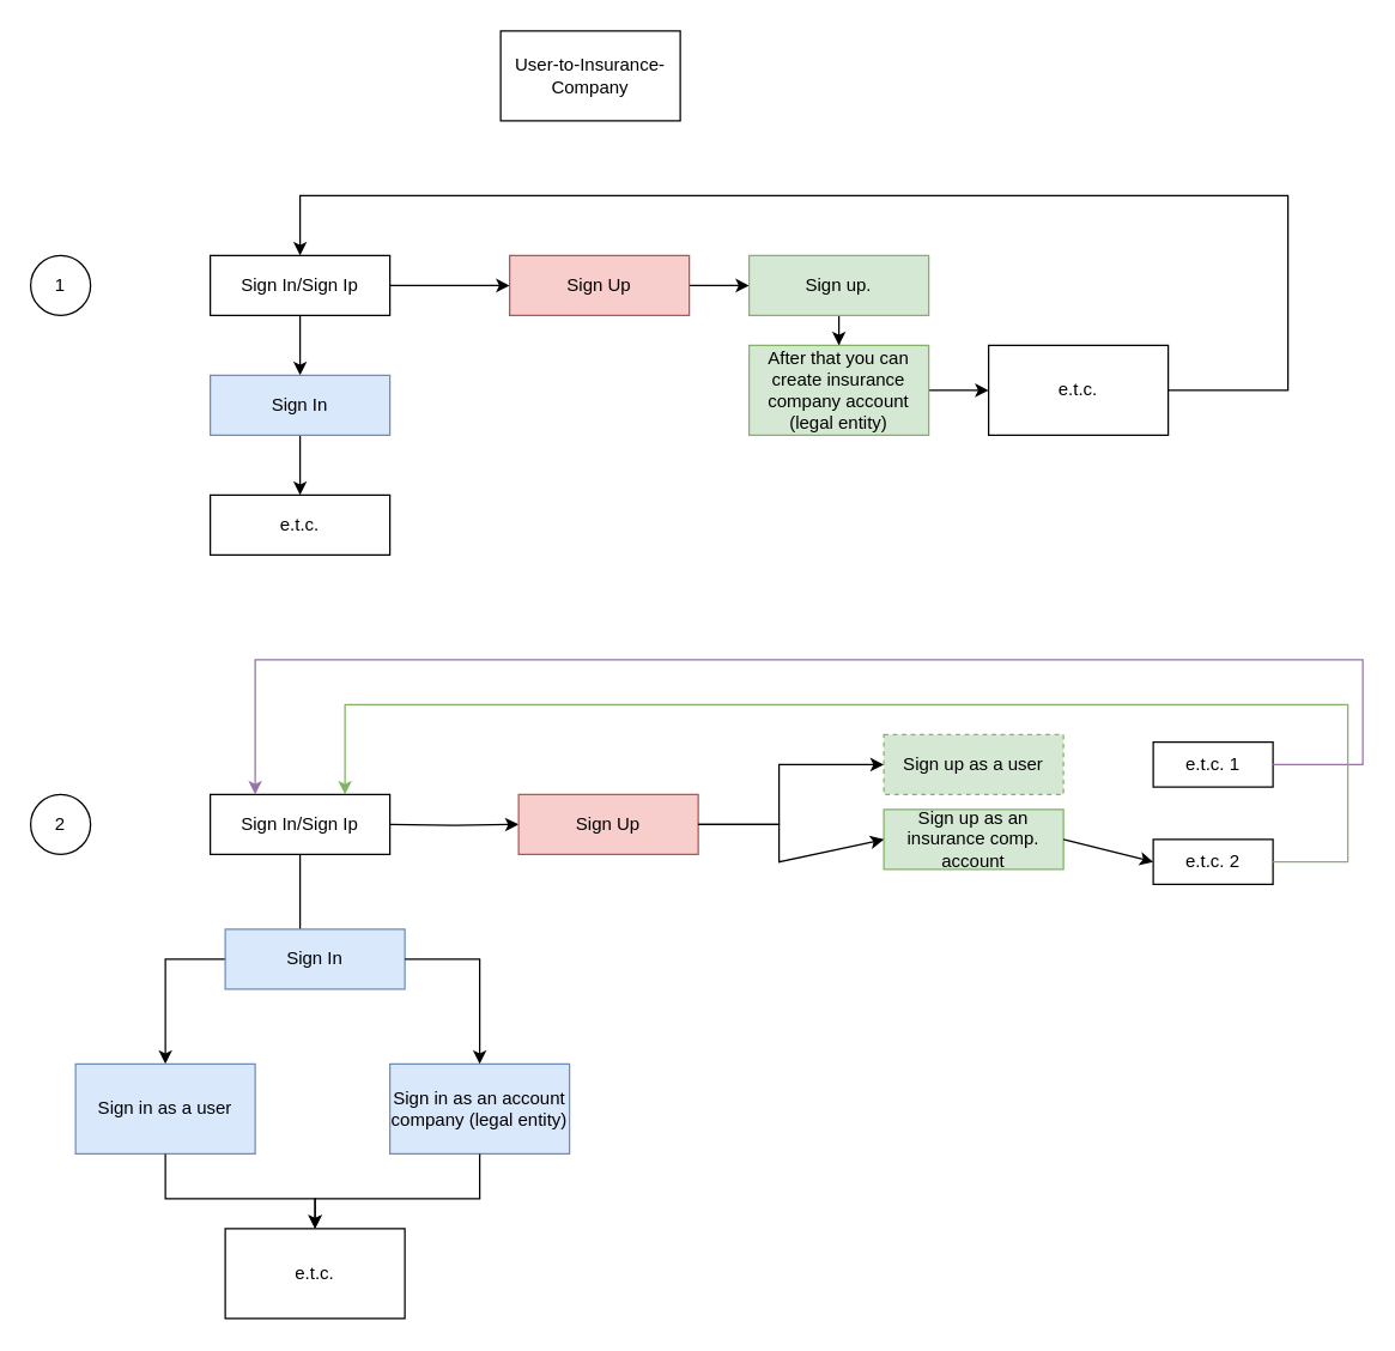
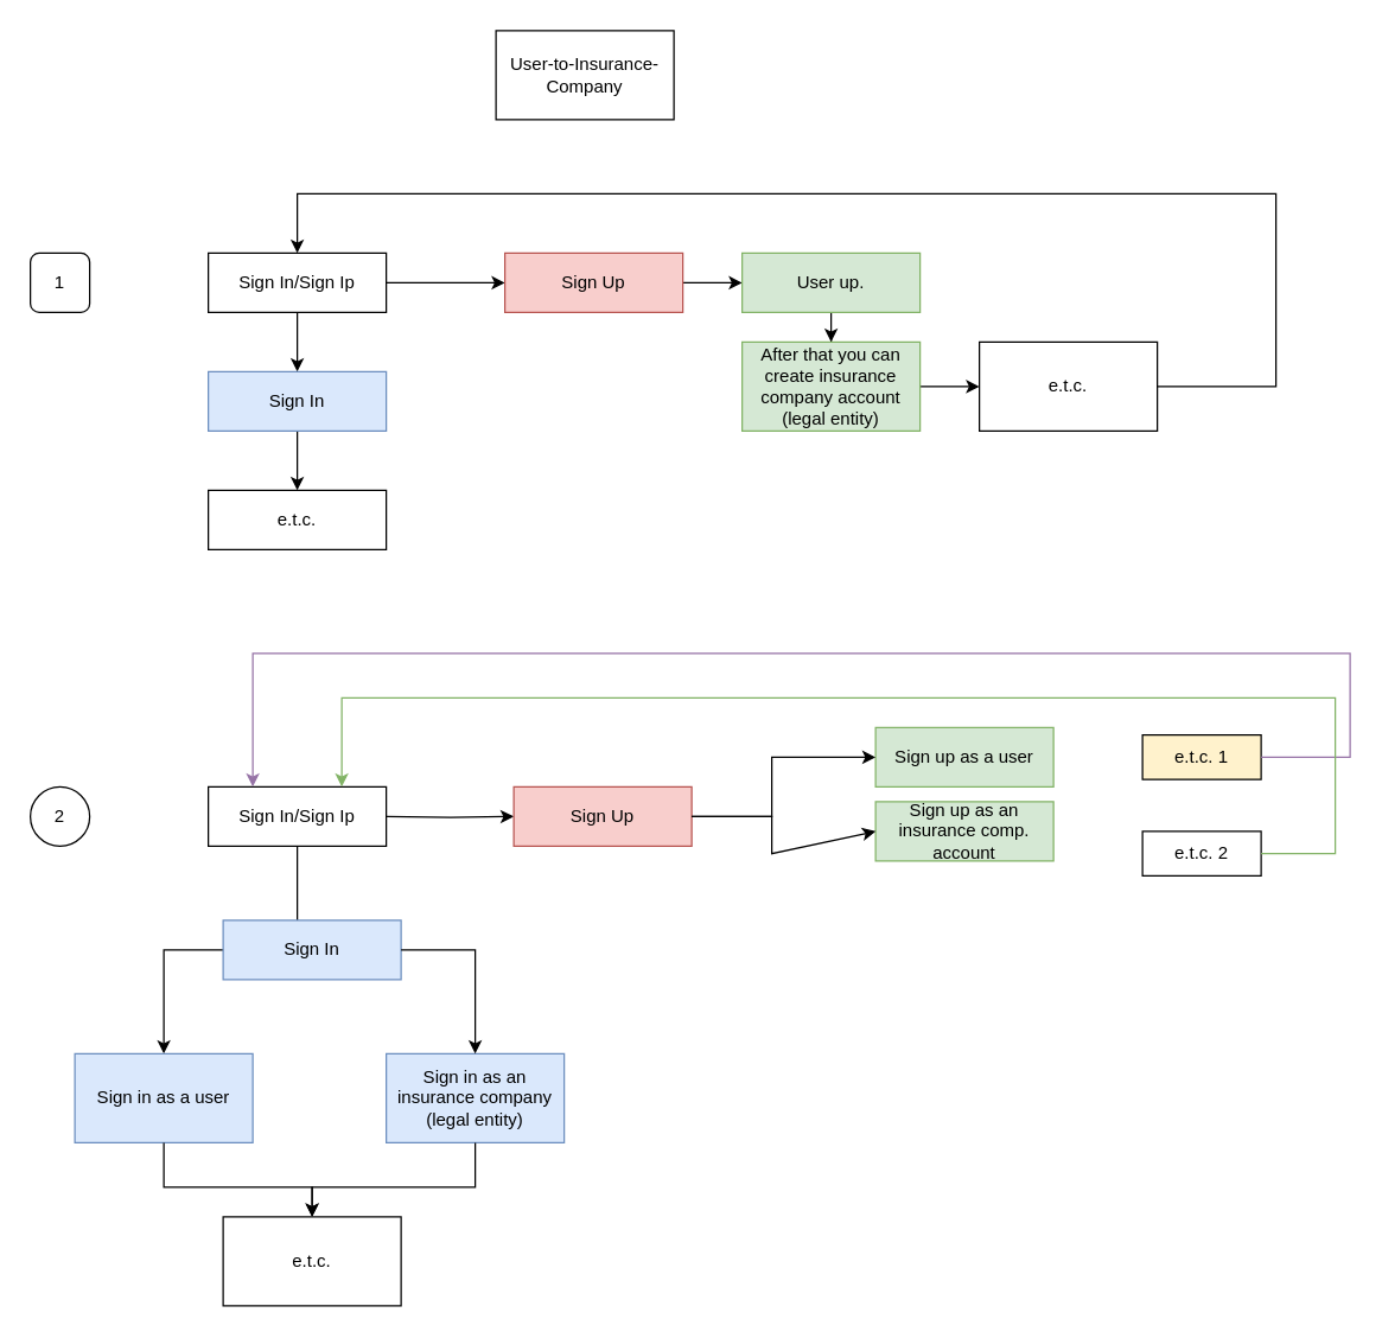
  <mxCell id="0" />
  <mxCell id="1" parent="0" />
  <mxCell id="2" value="" style="edgeStyle=orthogonalEdgeStyle;rounded=0;orthogonalLoop=1;jettySize=auto;html=1;" parent="1" source="4" target="8" edge="1"><mxGeometry relative="1" as="geometry" /></mxCell>
  <mxCell id="3" value="" style="edgeStyle=orthogonalEdgeStyle;rounded=0;orthogonalLoop=1;jettySize=auto;html=1;" parent="1" source="4" target="10" edge="1"><mxGeometry relative="1" as="geometry" /></mxCell>
  <mxCell id="4" value="Sign In/Sign Ip" style="rounded=0;whiteSpace=wrap;html=1;" parent="1" vertex="1"><mxGeometry x="140" y="170" width="120" height="40" as="geometry" /></mxCell>
  <mxCell id="5" value="User-to-Insurance-Company" style="rounded=0;whiteSpace=wrap;html=1;" parent="1" vertex="1"><mxGeometry x="334" y="20" width="120" height="60" as="geometry" /></mxCell>
- <mxCell id="6" value="1" style="ellipse;whiteSpace=wrap;html=1;aspect=fixed;" parent="1" vertex="1"><mxGeometry x="20" y="170" width="40" height="40" as="geometry" /></mxCell>
+ <mxCell id="6" value="1" style="whiteSpace=wrap;html=1;aspect=fixed;rounded=1;" parent="1" vertex="1"><mxGeometry x="20" y="170" width="40" height="40" as="geometry" /></mxCell>
  <mxCell id="7" value="" style="edgeStyle=orthogonalEdgeStyle;rounded=0;orthogonalLoop=1;jettySize=auto;html=1;" parent="1" source="8" target="13" edge="1"><mxGeometry relative="1" as="geometry" /></mxCell>
  <mxCell id="8" value="Sign Up" style="whiteSpace=wrap;html=1;rounded=0;fillColor=#f8cecc;strokeColor=#b85450;" parent="1" vertex="1"><mxGeometry x="340" y="170" width="120" height="40" as="geometry" /></mxCell>
  <mxCell id="9" value="" style="edgeStyle=orthogonalEdgeStyle;rounded=0;orthogonalLoop=1;jettySize=auto;html=1;" parent="1" source="10" target="11" edge="1"><mxGeometry relative="1" as="geometry" /></mxCell>
  <mxCell id="10" value="Sign In" style="whiteSpace=wrap;html=1;rounded=0;fillColor=#dae8fc;strokeColor=#6c8ebf;" parent="1" vertex="1"><mxGeometry x="140" y="250" width="120" height="40" as="geometry" /></mxCell>
  <mxCell id="11" value="e.t.c." style="whiteSpace=wrap;html=1;rounded=0;" parent="1" vertex="1"><mxGeometry x="140" y="330" width="120" height="40" as="geometry" /></mxCell>
  <mxCell id="12" value="" style="edgeStyle=orthogonalEdgeStyle;rounded=0;orthogonalLoop=1;jettySize=auto;html=1;" parent="1" source="13" target="15" edge="1"><mxGeometry relative="1" as="geometry" /></mxCell>
- <mxCell id="13" value="Sign up. " style="whiteSpace=wrap;html=1;rounded=0;fillColor=#d5e8d4;strokeColor=#82b366;" parent="1" vertex="1"><mxGeometry x="500" y="170" width="120" height="40" as="geometry" /></mxCell>
+ <mxCell id="13" value="User up. " style="whiteSpace=wrap;html=1;rounded=0;fillColor=#d5e8d4;strokeColor=#82b366;" parent="1" vertex="1"><mxGeometry x="500" y="170" width="120" height="40" as="geometry" /></mxCell>
  <mxCell id="14" value="" style="edgeStyle=orthogonalEdgeStyle;rounded=0;orthogonalLoop=1;jettySize=auto;html=1;" parent="1" source="15" target="16" edge="1"><mxGeometry relative="1" as="geometry" /></mxCell>
  <mxCell id="15" value="After that you can create insurance company account (legal entity)" style="whiteSpace=wrap;html=1;rounded=0;fillColor=#d5e8d4;strokeColor=#82b366;" parent="1" vertex="1"><mxGeometry x="500" y="230" width="120" height="60" as="geometry" /></mxCell>
  <mxCell id="16" value="e.t.c." style="whiteSpace=wrap;html=1;rounded=0;" parent="1" vertex="1"><mxGeometry x="660" y="230" width="120" height="60" as="geometry" /></mxCell>
  <mxCell id="17" value="" style="endArrow=classic;html=1;rounded=0;exitX=1;exitY=0.5;exitDx=0;exitDy=0;entryX=0.5;entryY=0;entryDx=0;entryDy=0;" parent="1" source="16" target="4" edge="1"><mxGeometry width="50" height="50" relative="1" as="geometry"><mxPoint x="370" y="300" as="sourcePoint" /><mxPoint x="420" y="250" as="targetPoint" /><Array as="points"><mxPoint x="860" y="260" /><mxPoint x="860" y="130" /><mxPoint x="200" y="130" /></Array></mxGeometry></mxCell>
  <mxCell id="18" value="" style="edgeStyle=orthogonalEdgeStyle;rounded=0;orthogonalLoop=1;jettySize=auto;html=1;" edge="1" parent="1" source="19" target="22"><mxGeometry relative="1" as="geometry" /></mxCell>
  <mxCell id="19" value="Sign In/Sign Ip" style="rounded=0;whiteSpace=wrap;html=1;" vertex="1" parent="1"><mxGeometry x="140" y="530" width="120" height="40" as="geometry" /></mxCell>
  <mxCell id="20" value="2" style="ellipse;whiteSpace=wrap;html=1;aspect=fixed;" vertex="1" parent="1"><mxGeometry x="20" y="530" width="40" height="40" as="geometry" /></mxCell>
- <mxCell id="21" value="Sign up as a user " style="whiteSpace=wrap;html=1;rounded=0;fillColor=#d5e8d4;strokeColor=#82b366;dashed=1;" vertex="1" parent="1"><mxGeometry x="590" y="490" width="120" height="40" as="geometry" /></mxCell>
+ <mxCell id="21" value="Sign up as a user " style="whiteSpace=wrap;html=1;rounded=0;fillColor=#d5e8d4;strokeColor=#82b366;" vertex="1" parent="1"><mxGeometry x="590" y="490" width="120" height="40" as="geometry" /></mxCell>
  <mxCell id="22" value="Sign in as a user" style="whiteSpace=wrap;html=1;rounded=0;fillColor=#dae8fc;strokeColor=#6c8ebf;" vertex="1" parent="1"><mxGeometry x="50" y="710" width="120" height="60" as="geometry" /></mxCell>
  <mxCell id="23" value="Sign up as an insurance comp. account" style="whiteSpace=wrap;html=1;rounded=0;fillColor=#d5e8d4;strokeColor=#82b366;" vertex="1" parent="1"><mxGeometry x="590" y="540" width="120" height="40" as="geometry" /></mxCell>
  <mxCell id="24" value="" style="edgeStyle=orthogonalEdgeStyle;rounded=0;orthogonalLoop=1;jettySize=auto;html=1;" edge="1" parent="1" target="25"><mxGeometry relative="1" as="geometry"><mxPoint x="260" y="550" as="sourcePoint" /></mxGeometry></mxCell>
  <mxCell id="25" value="Sign Up" style="whiteSpace=wrap;html=1;rounded=0;fillColor=#f8cecc;strokeColor=#b85450;" vertex="1" parent="1"><mxGeometry x="346" y="530" width="120" height="40" as="geometry" /></mxCell>
  <mxCell id="26" value="" style="endArrow=classic;html=1;rounded=0;exitX=1;exitY=0.5;exitDx=0;exitDy=0;entryX=0;entryY=0.5;entryDx=0;entryDy=0;" edge="1" parent="1" source="25" target="21"><mxGeometry width="50" height="50" relative="1" as="geometry"><mxPoint x="520" y="510" as="sourcePoint" /><mxPoint x="570" y="460" as="targetPoint" /><Array as="points"><mxPoint x="520" y="550" /><mxPoint x="520" y="510" /></Array></mxGeometry></mxCell>
  <mxCell id="27" value="" style="endArrow=classic;html=1;rounded=0;exitX=1;exitY=0.5;exitDx=0;exitDy=0;entryX=0;entryY=0.5;entryDx=0;entryDy=0;" edge="1" parent="1" source="25" target="23"><mxGeometry width="50" height="50" relative="1" as="geometry"><mxPoint x="520" y="510" as="sourcePoint" /><mxPoint x="570" y="460" as="targetPoint" /><Array as="points"><mxPoint x="520" y="550" /><mxPoint x="520" y="575" /></Array></mxGeometry></mxCell>
- <mxCell id="28" value="e.t.c. 1" style="rounded=0;whiteSpace=wrap;html=1;" vertex="1" parent="1"><mxGeometry x="770" y="495" width="80" height="30" as="geometry" /></mxCell>
+ <mxCell id="28" value="e.t.c. 1" style="rounded=0;whiteSpace=wrap;html=1;fillColor=#fff2cc;" vertex="1" parent="1"><mxGeometry x="770" y="495" width="80" height="30" as="geometry" /></mxCell>
  <mxCell id="29" value="e.t.c. 2" style="rounded=0;whiteSpace=wrap;html=1;" vertex="1" parent="1"><mxGeometry x="770" y="560" width="80" height="30" as="geometry" /></mxCell>
- <mxCell id="30" value="" style="endArrow=classic;html=1;rounded=0;exitX=1;exitY=0.5;exitDx=0;exitDy=0;entryX=0;entryY=0.5;entryDx=0;entryDy=0;" edge="1" parent="1" source="23" target="29"><mxGeometry width="50" height="50" relative="1" as="geometry"><mxPoint x="520" y="510" as="sourcePoint" /><mxPoint x="570" y="460" as="targetPoint" /></mxGeometry></mxCell>
  <mxCell id="31" value="" style="endArrow=classic;html=1;rounded=0;exitX=1;exitY=0.5;exitDx=0;exitDy=0;entryX=0.25;entryY=0;entryDx=0;entryDy=0;fillColor=#e1d5e7;strokeColor=#9673a6;" edge="1" parent="1" source="28" target="19"><mxGeometry width="50" height="50" relative="1" as="geometry"><mxPoint x="520" y="510" as="sourcePoint" /><mxPoint x="570" y="460" as="targetPoint" /><Array as="points"><mxPoint x="910" y="510" /><mxPoint x="910" y="440" /><mxPoint x="170" y="440" /></Array></mxGeometry></mxCell>
  <mxCell id="32" value="" style="endArrow=classic;html=1;rounded=0;exitX=1;exitY=0.5;exitDx=0;exitDy=0;entryX=0.75;entryY=0;entryDx=0;entryDy=0;fillColor=#d5e8d4;strokeColor=#82b366;" edge="1" parent="1" source="29" target="19"><mxGeometry width="50" height="50" relative="1" as="geometry"><mxPoint x="520" y="510" as="sourcePoint" /><mxPoint x="450" y="480" as="targetPoint" /><Array as="points"><mxPoint x="900" y="575" /><mxPoint x="900" y="470" /><mxPoint x="230" y="470" /></Array></mxGeometry></mxCell>
  <mxCell id="33" value="Sign In" style="whiteSpace=wrap;html=1;rounded=0;fillColor=#dae8fc;strokeColor=#6c8ebf;" vertex="1" parent="1"><mxGeometry x="150" y="620" width="120" height="40" as="geometry" /></mxCell>
- <mxCell id="34" value="Sign in as an account company (legal entity)" style="whiteSpace=wrap;html=1;rounded=0;fillColor=#dae8fc;strokeColor=#6c8ebf;" vertex="1" parent="1"><mxGeometry x="260" y="710" width="120" height="60" as="geometry" /></mxCell>
+ <mxCell id="34" value="Sign in as an insurance company (legal entity)" style="whiteSpace=wrap;html=1;rounded=0;fillColor=#dae8fc;strokeColor=#6c8ebf;" vertex="1" parent="1"><mxGeometry x="260" y="710" width="120" height="60" as="geometry" /></mxCell>
  <mxCell id="35" value="" style="endArrow=classic;html=1;rounded=0;exitX=1;exitY=0.5;exitDx=0;exitDy=0;entryX=0.5;entryY=0;entryDx=0;entryDy=0;" edge="1" parent="1" source="33" target="34"><mxGeometry width="50" height="50" relative="1" as="geometry"><mxPoint x="520" y="510" as="sourcePoint" /><mxPoint x="570" y="460" as="targetPoint" /><Array as="points"><mxPoint x="320" y="640" /></Array></mxGeometry></mxCell>
  <mxCell id="36" value="e.t.c." style="rounded=0;whiteSpace=wrap;html=1;" vertex="1" parent="1"><mxGeometry x="150" y="820" width="120" height="60" as="geometry" /></mxCell>
  <mxCell id="37" value="" style="endArrow=classic;html=1;rounded=0;exitX=0.5;exitY=1;exitDx=0;exitDy=0;entryX=0.5;entryY=0;entryDx=0;entryDy=0;" edge="1" parent="1" source="22" target="36"><mxGeometry width="50" height="50" relative="1" as="geometry"><mxPoint x="520" y="690" as="sourcePoint" /><mxPoint x="570" y="640" as="targetPoint" /><Array as="points"><mxPoint x="110" y="800" /><mxPoint x="210" y="800" /></Array></mxGeometry></mxCell>
  <mxCell id="38" value="" style="endArrow=classic;html=1;rounded=0;exitX=0.5;exitY=1;exitDx=0;exitDy=0;entryX=0.5;entryY=0;entryDx=0;entryDy=0;" edge="1" parent="1" source="34" target="36"><mxGeometry width="50" height="50" relative="1" as="geometry"><mxPoint x="520" y="690" as="sourcePoint" /><mxPoint x="570" y="640" as="targetPoint" /><Array as="points"><mxPoint x="320" y="800" /><mxPoint x="210" y="800" /></Array></mxGeometry></mxCell>
